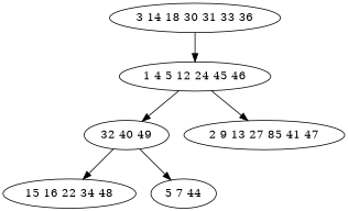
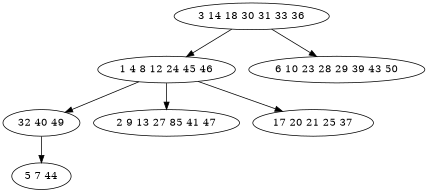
  digraph {
-   n1 [label="1 4 5 12 24 45 46"]
+   n1 [label="1 4 8 12 24 45 46"]
    n2 [label="32 40 49"]
    n3 [label="2 9 13 27 85 41 47"]
-   n5 [label="15 16 22 34 48"]
+   n4 [label="17 20 21 25 37"]
    n6 [label="5 7 44"]
    n7 [label="3 14 18 30 31 33 36"]
+   n8 [label="6 10 23 28 29 39 43 50"]
    n1 -> n2
    n1 -> n3
-   n2 -> n5
+   n1 -> n4
    n2 -> n6
    n7 -> n1
+   n7 -> n8
  }
